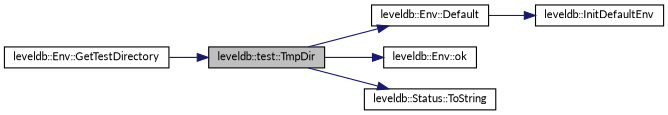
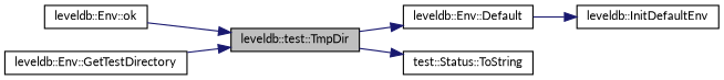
  digraph {
    fontname=Lato
    rankdir=LR
    node [color=black fillcolor=white fontname=Lato fontsize=10 shape=record style=filled]
    edge [color=midnightblue fontname=Lato fontsize=10 labelfontname=Helvetica labelfontsize=10 style=solid]
    n1 [fillcolor=grey75 fontcolor=black height=0.2 label="leveldb::test::TmpDir" width=0.4]
    n2 [height=0.2 label="leveldb::Env::Default" width=0.4]
    n3 [height=0.2 label="leveldb::Env::ok" width=0.4]
-   n4 [height=0.2 label="leveldb::Status::ToString" width=0.4]
+   n4 [height=0.2 label="test::Status::ToString" width=0.4]
    n5 [height=0.2 label="leveldb::InitDefaultEnv" width=0.4]
    n6 [height=0.2 label="leveldb::Env::GetTestDirectory" width=0.4]
    n1 -> n2
-   n1 -> n3
+   n3 -> n1
    n1 -> n4
    n2 -> n5
    n6 -> n1
  }
